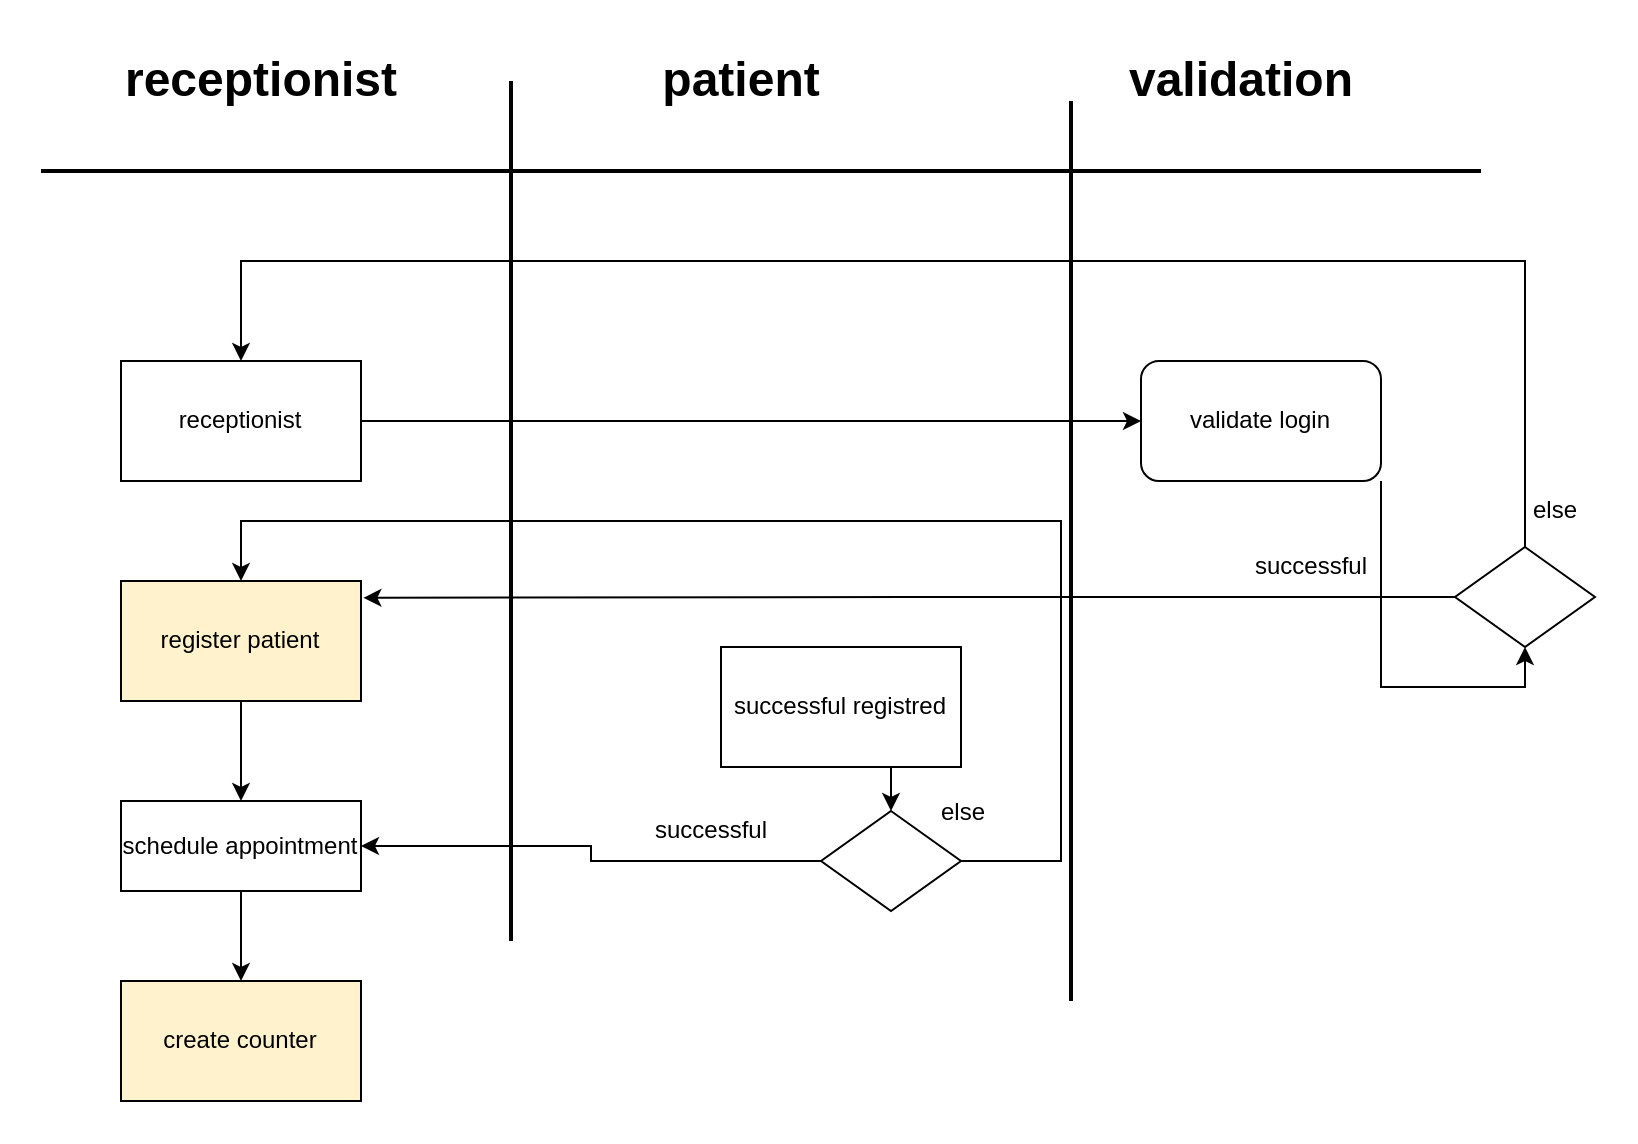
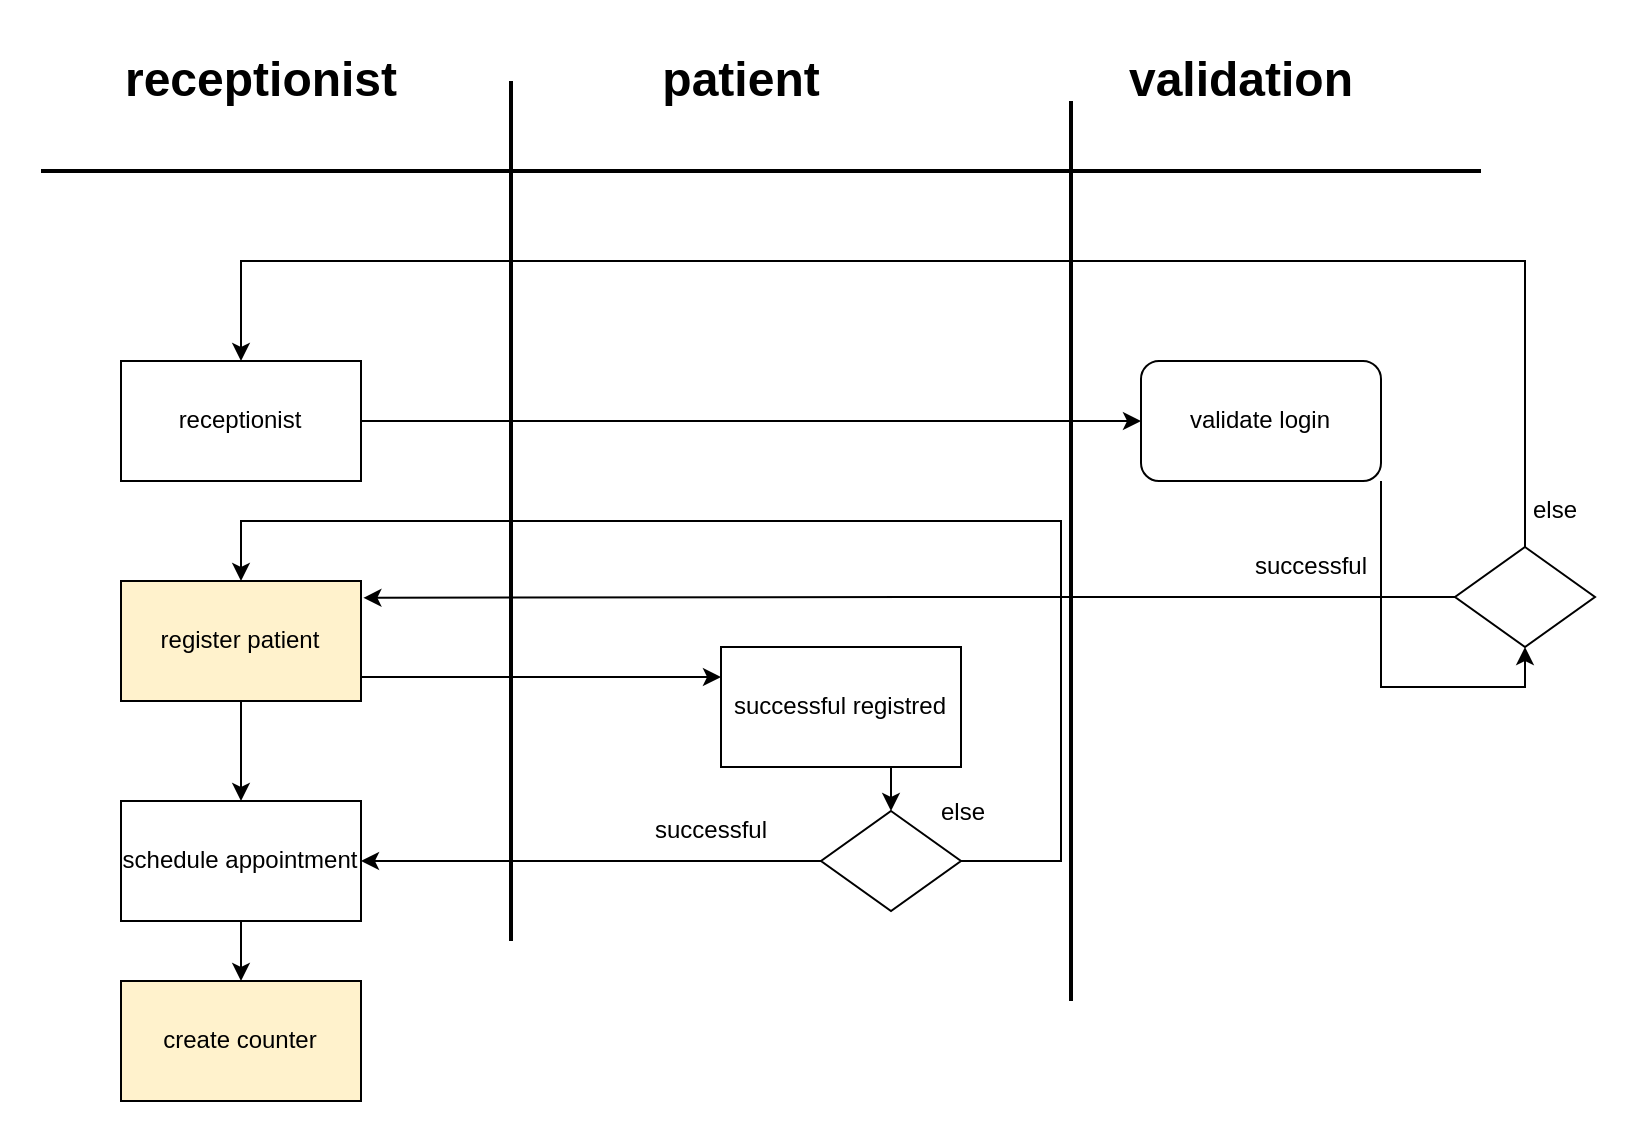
  <mxCell id="0" />
  <mxCell id="1" parent="0" />
  <mxCell id="2" value="" parent="1" vertex="1" style="rounded=0;whiteSpace=wrap;html=1;"><mxGeometry as="geometry" height="60" width="120" y="180" x="60" /></mxCell>
  <mxCell id="3" value="" parent="1" vertex="1" style="rounded=0;whiteSpace=wrap;html=1;"><mxGeometry as="geometry" height="60" width="120" y="290" x="60" /></mxCell>
  <mxCell id="4" parent="1" style="edgeStyle=orthogonalEdgeStyle;rounded=0;orthogonalLoop=1;jettySize=auto;html=1;exitX=0.5;exitY=1;exitDx=0;exitDy=0;entryX=0.5;entryY=0;entryDx=0;entryDy=0;" edge="1" target="8" source="5"><mxGeometry as="geometry" relative="1" /></mxCell>
- <mxCell id="5" value="schedule appointment" parent="1" vertex="1" style="rounded=0;whiteSpace=wrap;html=1;"><mxGeometry x="60" y="400" as="geometry" height="45" width="120" /></mxCell>
+ <mxCell id="5" value="schedule appointment" parent="1" vertex="1" style="rounded=0;whiteSpace=wrap;html=1;"><mxGeometry as="geometry" height="60" width="120" y="400" x="60" /></mxCell>
  <mxCell id="6" parent="1" style="edgeStyle=orthogonalEdgeStyle;rounded=0;orthogonalLoop=1;jettySize=auto;html=1;exitX=1;exitY=1;exitDx=0;exitDy=0;entryX=0.5;entryY=1;entryDx=0;entryDy=0;" edge="1" target="18" source="7"><mxGeometry as="geometry" relative="1" /></mxCell>
  <mxCell id="7" value="validate login" parent="1" vertex="1" style="whiteSpace=wrap;html=1;rounded=1;"><mxGeometry as="geometry" height="60" width="120" y="180" x="570" /></mxCell>
  <mxCell id="8" value="create counter" parent="1" vertex="1" style="rounded=0;whiteSpace=wrap;html=1;fillColor=#fff2cc;"><mxGeometry as="geometry" height="60" width="120" y="490" x="60" /></mxCell>
  <mxCell id="9" value="receptionist" parent="1" vertex="1" style="text;strokeColor=none;fillColor=none;html=1;fontSize=24;fontStyle=1;verticalAlign=middle;align=center;"><mxGeometry as="geometry" height="40" width="100" y="20" x="80" /></mxCell>
  <mxCell id="10" value="patient" parent="1" vertex="1" style="text;strokeColor=none;fillColor=none;html=1;fontSize=24;fontStyle=1;verticalAlign=middle;align=center;"><mxGeometry as="geometry" height="40" width="100" y="20" x="320" /></mxCell>
  <mxCell id="11" value="validation" parent="1" vertex="1" style="text;strokeColor=none;fillColor=none;html=1;fontSize=24;fontStyle=1;verticalAlign=middle;align=center;"><mxGeometry as="geometry" height="40" width="100" y="20" x="570" /></mxCell>
  <mxCell id="12" value="" parent="1" vertex="1" style="line;strokeWidth=2;direction=south;html=1;"><mxGeometry as="geometry" height="430" width="10" y="40" x="250" /></mxCell>
  <mxCell id="13" value="" parent="1" vertex="1" style="line;strokeWidth=2;direction=south;html=1;"><mxGeometry as="geometry" height="450" width="10" y="50" x="530" /></mxCell>
  <mxCell id="14" value="" parent="1" vertex="1" style="line;strokeWidth=2;direction=west;html=1;"><mxGeometry as="geometry" height="10" width="720" y="80" x="20" /></mxCell>
  <mxCell id="15" value="login" parent="1" vertex="1" style="text;html=1;align=center;verticalAlign=middle;resizable=0;points=[];autosize=1;"><mxGeometry as="geometry" height="20" width="40" y="200" x="100" /></mxCell>
  <mxCell id="16" parent="1" style="edgeStyle=orthogonalEdgeStyle;rounded=0;orthogonalLoop=1;jettySize=auto;html=1;exitX=0.5;exitY=0;exitDx=0;exitDy=0;entryX=0.5;entryY=0;entryDx=0;entryDy=0;" edge="1" target="2" source="18"><mxGeometry as="geometry" relative="1"><Array as="points"><mxPoint y="130" x="762" /><mxPoint y="130" x="120" /></Array></mxGeometry></mxCell>
  <mxCell id="17" parent="1" style="edgeStyle=orthogonalEdgeStyle;rounded=0;orthogonalLoop=1;jettySize=auto;html=1;exitX=0;exitY=0.5;exitDx=0;exitDy=0;entryX=1.01;entryY=0.14;entryDx=0;entryDy=0;entryPerimeter=0;" edge="1" target="24" source="18"><mxGeometry as="geometry" relative="1" /></mxCell>
  <mxCell id="18" value="" parent="1" vertex="1" style="rhombus;whiteSpace=wrap;html=1;"><mxGeometry as="geometry" height="50" width="70" y="273" x="727" /></mxCell>
  <mxCell id="19" value="successful" parent="1" vertex="1" style="text;html=1;align=center;verticalAlign=middle;resizable=0;points=[];autosize=1;"><mxGeometry as="geometry" height="20" width="70" y="273" x="620" /></mxCell>
  <mxCell id="20" parent="1" style="edgeStyle=orthogonalEdgeStyle;rounded=0;orthogonalLoop=1;jettySize=auto;html=1;exitX=1;exitY=0.5;exitDx=0;exitDy=0;entryX=0;entryY=0.5;entryDx=0;entryDy=0;" edge="1" target="7" source="21"><mxGeometry as="geometry" relative="1" /></mxCell>
  <mxCell id="21" value="receptionist" parent="1" vertex="1" style="rounded=0;whiteSpace=wrap;html=1;"><mxGeometry as="geometry" height="60" width="120" y="180" x="60" /></mxCell>
  <mxCell id="22" parent="1" style="edgeStyle=orthogonalEdgeStyle;rounded=0;orthogonalLoop=1;jettySize=auto;html=1;exitX=0.5;exitY=1;exitDx=0;exitDy=0;entryX=0.5;entryY=0;entryDx=0;entryDy=0;" edge="1" target="5" source="24"><mxGeometry as="geometry" relative="1" /></mxCell>
+ <mxCell id="23" parent="1" style="edgeStyle=orthogonalEdgeStyle;rounded=0;orthogonalLoop=1;jettySize=auto;html=1;exitX=1;exitY=0.75;exitDx=0;exitDy=0;entryX=0;entryY=0.25;entryDx=0;entryDy=0;" edge="1" target="27" source="24"><mxGeometry as="geometry" relative="1"><Array as="points"><mxPoint y="338" x="180" /></Array></mxGeometry></mxCell>
  <mxCell id="24" value="register patient" parent="1" vertex="1" style="rounded=0;whiteSpace=wrap;html=1;fillColor=#fff2cc;"><mxGeometry as="geometry" height="60" width="120" y="290" x="60" /></mxCell>
  <mxCell id="25" value="else" parent="1" vertex="1" style="text;html=1;align=center;verticalAlign=middle;resizable=0;points=[];autosize=1;"><mxGeometry as="geometry" height="20" width="40" y="245" x="757" /></mxCell>
  <mxCell id="26" parent="1" style="edgeStyle=orthogonalEdgeStyle;rounded=0;orthogonalLoop=1;jettySize=auto;html=1;exitX=0.75;exitY=1;exitDx=0;exitDy=0;entryX=0.5;entryY=0;entryDx=0;entryDy=0;" edge="1" target="31" source="27"><mxGeometry as="geometry" relative="1" /></mxCell>
  <mxCell id="27" value="successful registred" parent="1" vertex="1" style="rounded=0;whiteSpace=wrap;html=1;"><mxGeometry as="geometry" height="60" width="120" y="323" x="360" /></mxCell>
  <mxCell id="28" parent="1" style="edgeStyle=orthogonalEdgeStyle;rounded=0;orthogonalLoop=1;jettySize=auto;html=1;exitX=0;exitY=0.5;exitDx=0;exitDy=0;entryX=1;entryY=0.5;entryDx=0;entryDy=0;" edge="1" target="5" source="31"><mxGeometry as="geometry" relative="1" /></mxCell>
  <mxCell id="29" parent="1" style="edgeStyle=orthogonalEdgeStyle;rounded=0;orthogonalLoop=1;jettySize=auto;html=1;exitX=1;exitY=0.5;exitDx=0;exitDy=0;entryX=0.5;entryY=0;entryDx=0;entryDy=0;" edge="1" target="24" source="31"><mxGeometry as="geometry" relative="1"><Array as="points"><mxPoint y="430" x="530" /><mxPoint y="260" x="530" /><mxPoint y="260" x="120" /></Array></mxGeometry></mxCell>
  <mxCell id="30" value="else" parent="29" vertex="1" style="text;html=1;align=center;verticalAlign=middle;resizable=0;points=[];labelBackgroundColor=#ffffff;" connectable="0"><mxGeometry as="geometry" y="4" x="-0.897" relative="1"><mxPoint as="offset" y="-21" x="-34" /></mxGeometry></mxCell>
  <mxCell id="31" value="" parent="1" vertex="1" style="rhombus;whiteSpace=wrap;html=1;"><mxGeometry as="geometry" height="50" width="70" y="405" x="410" /></mxCell>
  <mxCell id="32" value="successful" parent="1" vertex="1" style="text;html=1;align=center;verticalAlign=middle;resizable=0;points=[];autosize=1;"><mxGeometry as="geometry" height="20" width="70" y="405" x="320" /></mxCell>
